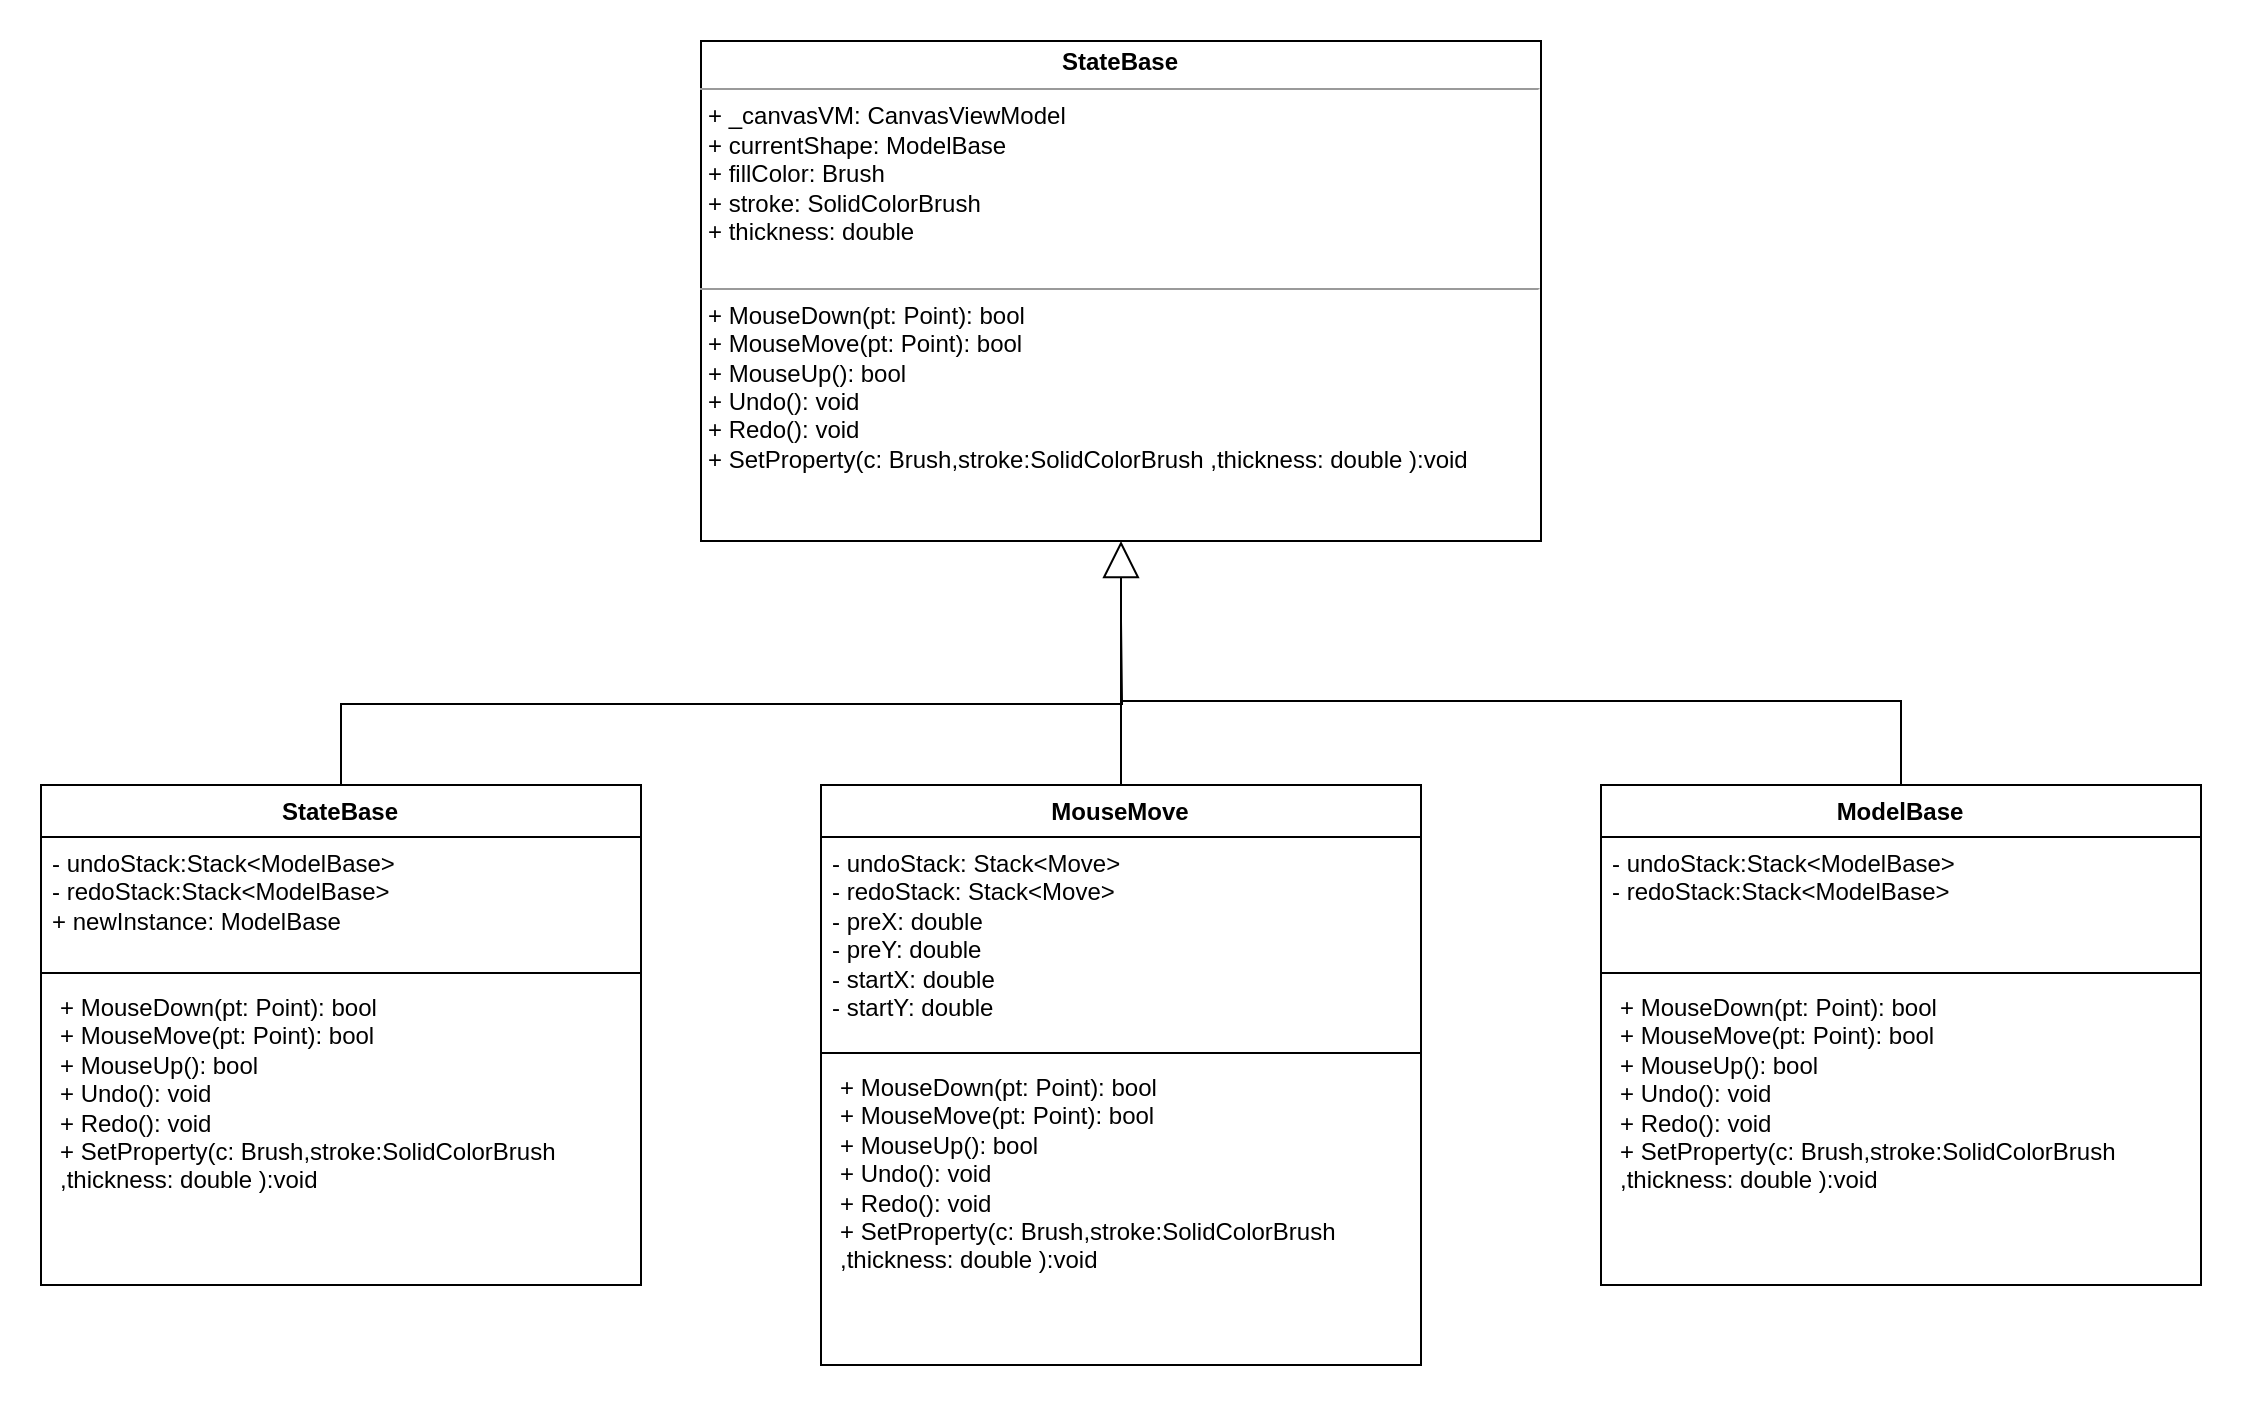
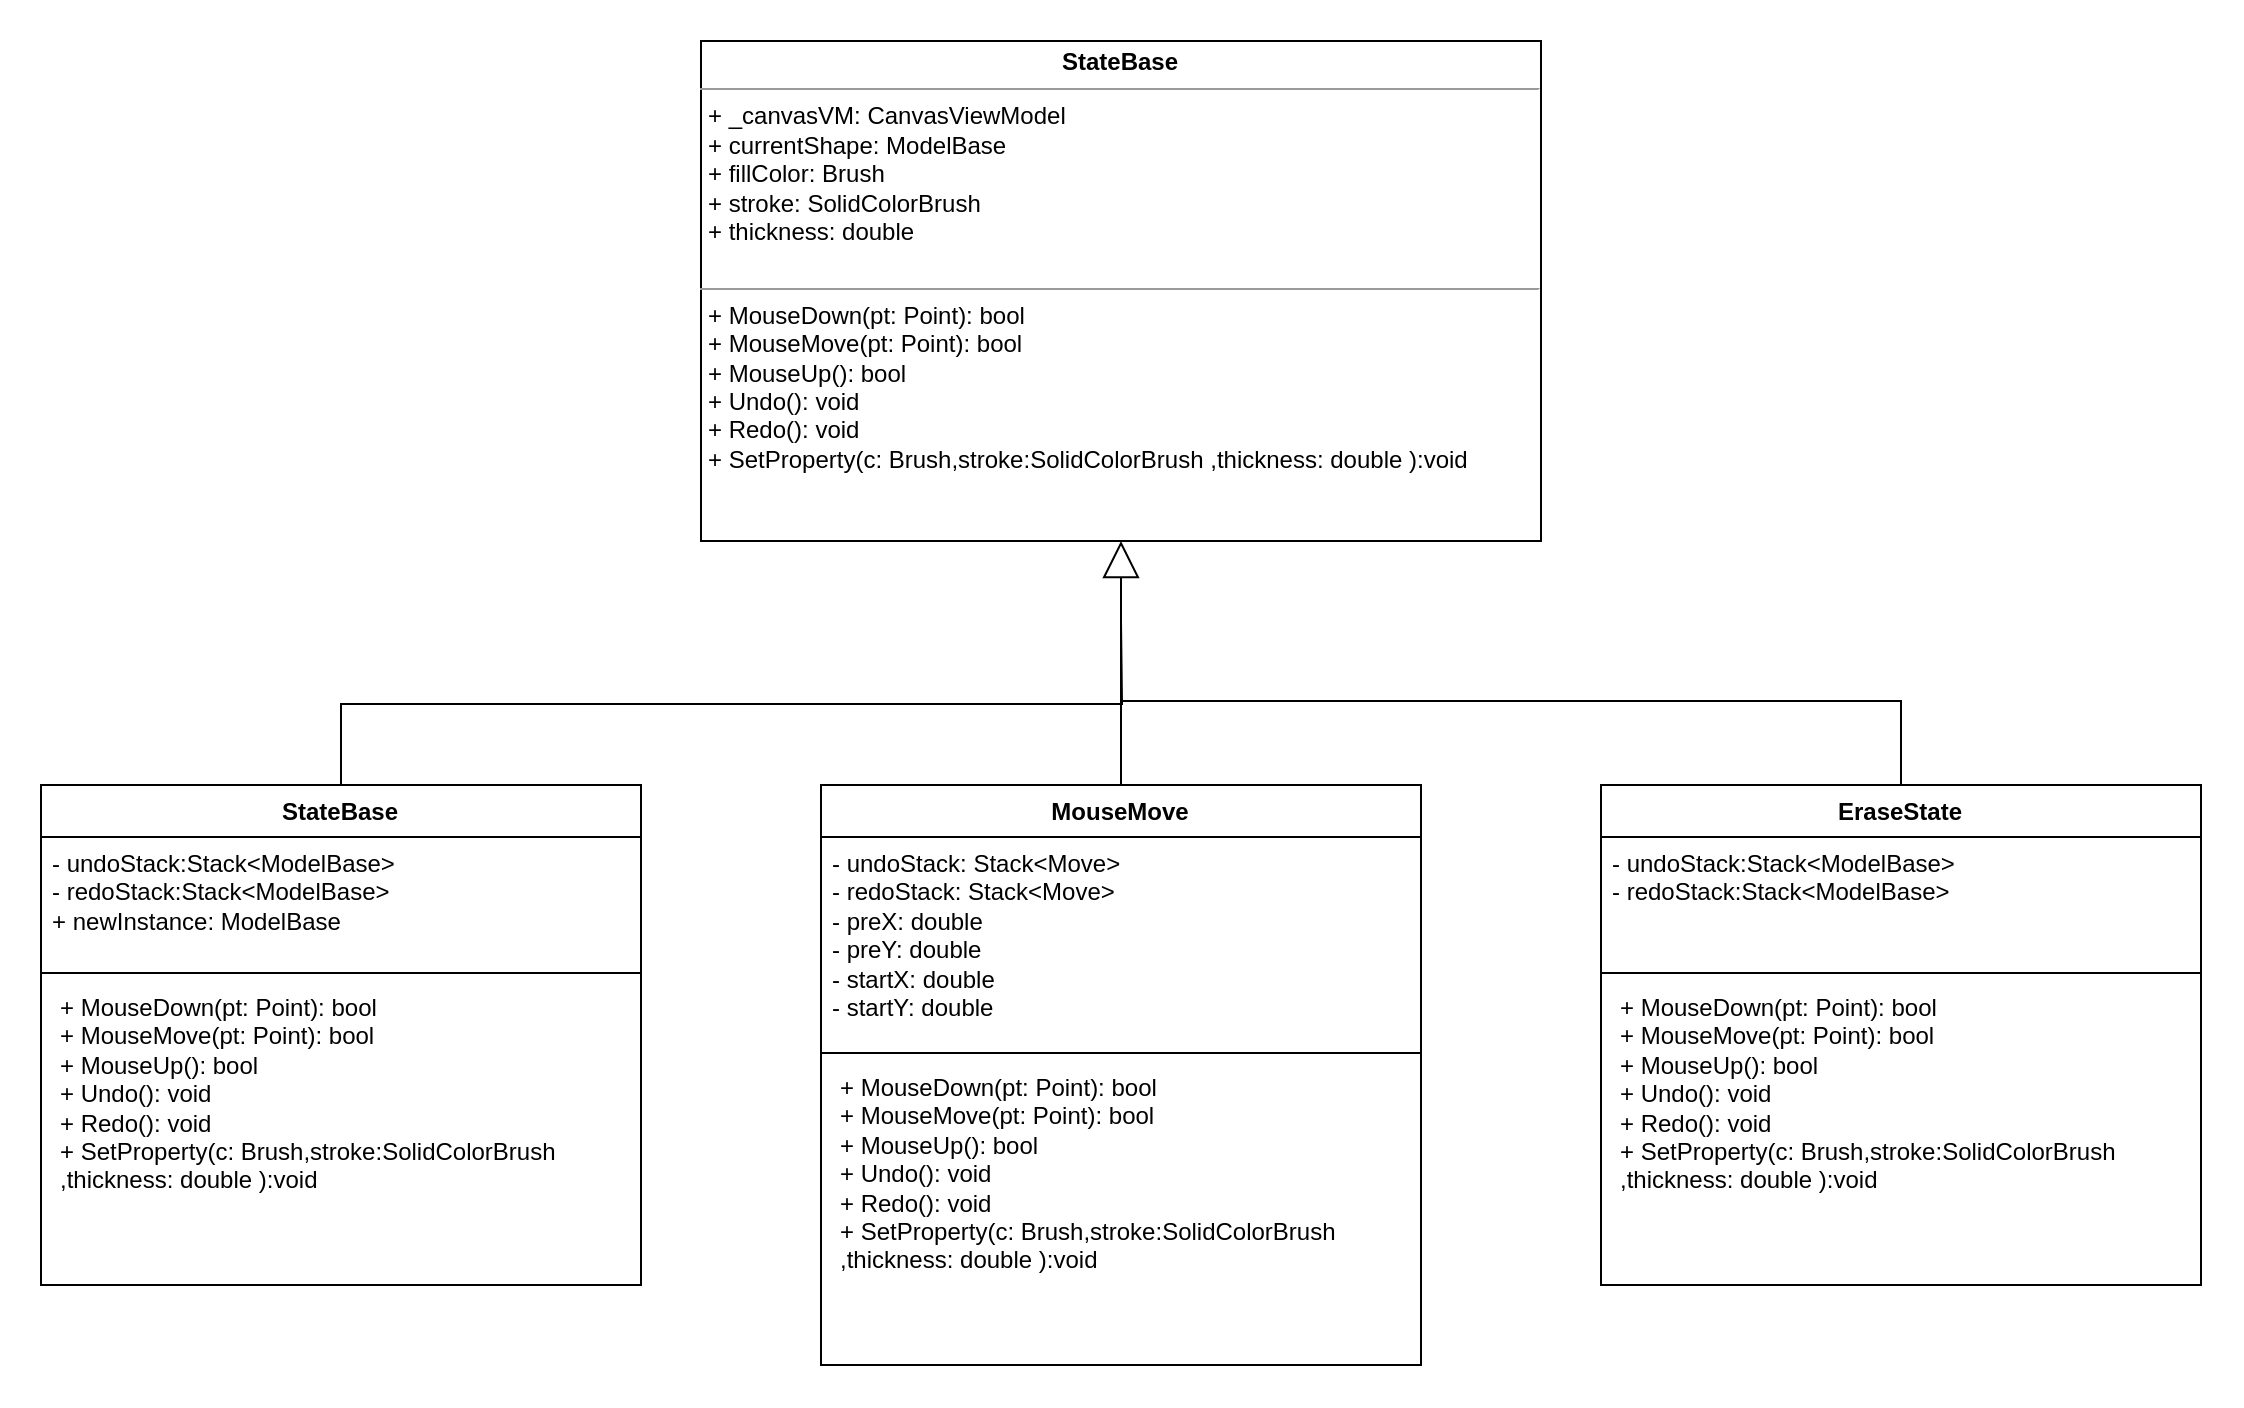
  <mxCell id="0" />
  <mxCell id="1" parent="0" />
  <mxCell id="2" value="&lt;p style=&quot;margin:0px;margin-top:4px;text-align:center;&quot;&gt;&lt;b&gt;StateBase&lt;/b&gt;&lt;/p&gt;&lt;hr size=&quot;1&quot;&gt;&lt;p style=&quot;margin:0px;margin-left:4px;&quot;&gt;+ _canvasVM: CanvasViewModel&lt;/p&gt;&lt;p style=&quot;margin:0px;margin-left:4px;&quot;&gt;+ currentShape: ModelBase&lt;br&gt;&lt;/p&gt;&lt;p style=&quot;margin:0px;margin-left:4px;&quot;&gt;+ fillColor: Brush&lt;br&gt;&lt;/p&gt;&lt;p style=&quot;margin:0px;margin-left:4px;&quot;&gt;+ stroke: SolidColorBrush&lt;br&gt;&lt;/p&gt;&lt;p style=&quot;margin:0px;margin-left:4px;&quot;&gt;+ thickness: double&lt;/p&gt;&lt;p style=&quot;margin:0px;margin-left:4px;&quot;&gt;&lt;br&gt;&lt;/p&gt;&lt;hr size=&quot;1&quot;&gt;&lt;p style=&quot;margin:0px;margin-left:4px;&quot;&gt;+ MouseDown(pt: Point): bool&lt;/p&gt;&lt;p style=&quot;margin:0px;margin-left:4px;&quot;&gt;+ MouseMove(pt: Point): bool&lt;br&gt;&lt;/p&gt;&lt;p style=&quot;margin:0px;margin-left:4px;&quot;&gt;+ MouseUp(): bool&lt;br&gt;&lt;/p&gt;&lt;p style=&quot;margin:0px;margin-left:4px;&quot;&gt;+ Undo(): void&lt;br&gt;&lt;/p&gt;&lt;p style=&quot;margin:0px;margin-left:4px;&quot;&gt;+ Redo(): void&lt;br&gt;&lt;/p&gt;&lt;p style=&quot;margin:0px;margin-left:4px;&quot;&gt;+&amp;nbsp;SetProperty(c: Brush,stroke:SolidColorBrush ,thickness: double ):void&lt;/p&gt;&lt;p style=&quot;margin:0px;margin-left:4px;&quot;&gt;&lt;br&gt;&lt;/p&gt;" style="verticalAlign=top;align=left;overflow=fill;fontSize=12;fontFamily=Helvetica;html=1;whiteSpace=wrap;" vertex="1" parent="1"><mxGeometry x="350" y="20" width="420" height="250" as="geometry" /></mxCell>
  <mxCell id="3" style="edgeStyle=orthogonalEdgeStyle;rounded=0;orthogonalLoop=1;jettySize=auto;html=1;endArrow=none;endFill=0;exitX=0.5;exitY=0;exitDx=0;exitDy=0;" edge="1" parent="1" source="7"><mxGeometry relative="1" as="geometry"><mxPoint x="560" y="310" as="targetPoint" /><mxPoint x="305" y="392" as="sourcePoint" /></mxGeometry></mxCell>
  <mxCell id="4" style="edgeStyle=orthogonalEdgeStyle;rounded=0;orthogonalLoop=1;jettySize=auto;html=1;endArrow=none;endFill=0;exitX=0.5;exitY=0;exitDx=0;exitDy=0;" edge="1" parent="1" source="15"><mxGeometry relative="1" as="geometry"><mxPoint x="560" y="290" as="targetPoint" /><Array as="points" /><mxPoint x="560" y="390" as="sourcePoint" /></mxGeometry></mxCell>
  <mxCell id="5" style="edgeStyle=orthogonalEdgeStyle;rounded=0;orthogonalLoop=1;jettySize=auto;html=1;endArrow=none;endFill=0;exitX=0.5;exitY=0;exitDx=0;exitDy=0;" edge="1" parent="1" source="11"><mxGeometry relative="1" as="geometry"><mxPoint x="560" y="290" as="targetPoint" /><Array as="points"><mxPoint x="950" y="350" /><mxPoint x="560" y="350" /></Array><mxPoint x="825" y="392" as="sourcePoint" /></mxGeometry></mxCell>
  <mxCell id="6" value="" style="endArrow=block;endSize=16;endFill=0;html=1;rounded=0;entryX=0.5;entryY=1;entryDx=0;entryDy=0;" edge="1" parent="1" target="2"><mxGeometry width="160" relative="1" as="geometry"><mxPoint x="560" y="310" as="sourcePoint" /><mxPoint x="570" y="280" as="targetPoint" /></mxGeometry></mxCell>
  <mxCell id="7" value="StateBase" style="swimlane;fontStyle=1;align=center;verticalAlign=top;childLayout=stackLayout;horizontal=1;startSize=26;horizontalStack=0;resizeParent=1;resizeParentMax=0;resizeLast=0;collapsible=1;marginBottom=0;whiteSpace=wrap;html=1;" vertex="1" parent="1"><mxGeometry x="20" y="392" width="300" height="250" as="geometry" /></mxCell>
  <mxCell id="8" value="- undoStack:Stack&amp;lt;ModelBase&amp;gt;&lt;br style=&quot;border-color: var(--border-color);&quot;&gt;- redoStack:Stack&amp;lt;ModelBase&amp;gt;&lt;br style=&quot;border-color: var(--border-color);&quot;&gt;+ newInstance: ModelBase" style="text;strokeColor=none;fillColor=none;align=left;verticalAlign=top;spacingLeft=4;spacingRight=4;overflow=hidden;rotatable=0;points=[[0,0.5],[1,0.5]];portConstraint=eastwest;whiteSpace=wrap;html=1;" vertex="1" parent="7"><mxGeometry y="26" width="300" height="64" as="geometry" /></mxCell>
  <mxCell id="9" value="" style="line;strokeWidth=1;fillColor=none;align=left;verticalAlign=middle;spacingTop=-1;spacingLeft=3;spacingRight=3;rotatable=0;labelPosition=right;points=[];portConstraint=eastwest;strokeColor=inherit;" vertex="1" parent="7"><mxGeometry y="90" width="300" height="8" as="geometry" /></mxCell>
  <mxCell id="10" value="&lt;p style=&quot;border-color: var(--border-color); margin: 0px 0px 0px 4px;&quot;&gt;+ MouseDown(pt: Point): bool&lt;/p&gt;&lt;p style=&quot;border-color: var(--border-color); margin: 0px 0px 0px 4px;&quot;&gt;+ MouseMove(pt: Point): bool&lt;br style=&quot;border-color: var(--border-color);&quot;&gt;&lt;/p&gt;&lt;p style=&quot;border-color: var(--border-color); margin: 0px 0px 0px 4px;&quot;&gt;+ MouseUp(): bool&lt;br style=&quot;border-color: var(--border-color);&quot;&gt;&lt;/p&gt;&lt;p style=&quot;border-color: var(--border-color); margin: 0px 0px 0px 4px;&quot;&gt;+ Undo(): void&lt;br style=&quot;border-color: var(--border-color);&quot;&gt;&lt;/p&gt;&lt;p style=&quot;border-color: var(--border-color); margin: 0px 0px 0px 4px;&quot;&gt;+ Redo(): void&lt;br style=&quot;border-color: var(--border-color);&quot;&gt;&lt;/p&gt;&lt;p style=&quot;border-color: var(--border-color); margin: 0px 0px 0px 4px;&quot;&gt;+&amp;nbsp;SetProperty(c: Brush,stroke:SolidColorBrush ,thickness: double ):void&lt;/p&gt;&lt;p style=&quot;border-color: var(--border-color); margin: 0px 0px 0px 4px;&quot;&gt;&lt;br style=&quot;border-color: var(--border-color);&quot;&gt;&lt;/p&gt;" style="text;strokeColor=none;fillColor=none;align=left;verticalAlign=top;spacingLeft=4;spacingRight=4;overflow=hidden;rotatable=0;points=[[0,0.5],[1,0.5]];portConstraint=eastwest;whiteSpace=wrap;html=1;" vertex="1" parent="7"><mxGeometry y="98" width="300" height="152" as="geometry" /></mxCell>
- <mxCell id="11" value="ModelBase" style="swimlane;fontStyle=1;align=center;verticalAlign=top;childLayout=stackLayout;horizontal=1;startSize=26;horizontalStack=0;resizeParent=1;resizeParentMax=0;resizeLast=0;collapsible=1;marginBottom=0;whiteSpace=wrap;html=1;" vertex="1" parent="1"><mxGeometry x="800" y="392" width="300" height="250" as="geometry" /></mxCell>
+ <mxCell id="11" value="EraseState" style="swimlane;fontStyle=1;align=center;verticalAlign=top;childLayout=stackLayout;horizontal=1;startSize=26;horizontalStack=0;resizeParent=1;resizeParentMax=0;resizeLast=0;collapsible=1;marginBottom=0;whiteSpace=wrap;html=1;" vertex="1" parent="1"><mxGeometry x="800" y="392" width="300" height="250" as="geometry" /></mxCell>
  <mxCell id="12" value="- undoStack:Stack&amp;lt;ModelBase&amp;gt;&lt;br style=&quot;border-color: var(--border-color);&quot;&gt;- redoStack:Stack&amp;lt;ModelBase&amp;gt;" style="text;strokeColor=none;fillColor=none;align=left;verticalAlign=top;spacingLeft=4;spacingRight=4;overflow=hidden;rotatable=0;points=[[0,0.5],[1,0.5]];portConstraint=eastwest;whiteSpace=wrap;html=1;" vertex="1" parent="11"><mxGeometry y="26" width="300" height="64" as="geometry" /></mxCell>
  <mxCell id="13" value="" style="line;strokeWidth=1;fillColor=none;align=left;verticalAlign=middle;spacingTop=-1;spacingLeft=3;spacingRight=3;rotatable=0;labelPosition=right;points=[];portConstraint=eastwest;strokeColor=inherit;" vertex="1" parent="11"><mxGeometry y="90" width="300" height="8" as="geometry" /></mxCell>
  <mxCell id="14" value="&lt;p style=&quot;border-color: var(--border-color); margin: 0px 0px 0px 4px;&quot;&gt;+ MouseDown(pt: Point): bool&lt;/p&gt;&lt;p style=&quot;border-color: var(--border-color); margin: 0px 0px 0px 4px;&quot;&gt;+ MouseMove(pt: Point): bool&lt;br style=&quot;border-color: var(--border-color);&quot;&gt;&lt;/p&gt;&lt;p style=&quot;border-color: var(--border-color); margin: 0px 0px 0px 4px;&quot;&gt;+ MouseUp(): bool&lt;br style=&quot;border-color: var(--border-color);&quot;&gt;&lt;/p&gt;&lt;p style=&quot;border-color: var(--border-color); margin: 0px 0px 0px 4px;&quot;&gt;+ Undo(): void&lt;br style=&quot;border-color: var(--border-color);&quot;&gt;&lt;/p&gt;&lt;p style=&quot;border-color: var(--border-color); margin: 0px 0px 0px 4px;&quot;&gt;+ Redo(): void&lt;br style=&quot;border-color: var(--border-color);&quot;&gt;&lt;/p&gt;&lt;p style=&quot;border-color: var(--border-color); margin: 0px 0px 0px 4px;&quot;&gt;+&amp;nbsp;SetProperty(c: Brush,stroke:SolidColorBrush ,thickness: double ):void&lt;/p&gt;&lt;p style=&quot;border-color: var(--border-color); margin: 0px 0px 0px 4px;&quot;&gt;&lt;br style=&quot;border-color: var(--border-color);&quot;&gt;&lt;/p&gt;" style="text;strokeColor=none;fillColor=none;align=left;verticalAlign=top;spacingLeft=4;spacingRight=4;overflow=hidden;rotatable=0;points=[[0,0.5],[1,0.5]];portConstraint=eastwest;whiteSpace=wrap;html=1;" vertex="1" parent="11"><mxGeometry y="98" width="300" height="152" as="geometry" /></mxCell>
  <mxCell id="15" value="MouseMove" style="swimlane;fontStyle=1;align=center;verticalAlign=top;childLayout=stackLayout;horizontal=1;startSize=26;horizontalStack=0;resizeParent=1;resizeParentMax=0;resizeLast=0;collapsible=1;marginBottom=0;whiteSpace=wrap;html=1;" vertex="1" parent="1"><mxGeometry x="410" y="392" width="300" height="290" as="geometry" /></mxCell>
  <mxCell id="16" value="- undoStack: Stack&amp;lt;Move&amp;gt;&lt;br style=&quot;border-color: var(--border-color);&quot;&gt;- redoStack: Stack&amp;lt;Move&amp;gt;&lt;br style=&quot;border-color: var(--border-color);&quot;&gt;- preX: double&lt;br style=&quot;border-color: var(--border-color);&quot;&gt;- preY: double&lt;br style=&quot;border-color: var(--border-color);&quot;&gt;- startX: double&lt;br style=&quot;border-color: var(--border-color);&quot;&gt;- startY: double" style="text;strokeColor=none;fillColor=none;align=left;verticalAlign=top;spacingLeft=4;spacingRight=4;overflow=hidden;rotatable=0;points=[[0,0.5],[1,0.5]];portConstraint=eastwest;whiteSpace=wrap;html=1;" vertex="1" parent="15"><mxGeometry y="26" width="300" height="104" as="geometry" /></mxCell>
  <mxCell id="17" value="" style="line;strokeWidth=1;fillColor=none;align=left;verticalAlign=middle;spacingTop=-1;spacingLeft=3;spacingRight=3;rotatable=0;labelPosition=right;points=[];portConstraint=eastwest;strokeColor=inherit;" vertex="1" parent="15"><mxGeometry y="130" width="300" height="8" as="geometry" /></mxCell>
  <mxCell id="18" value="&lt;p style=&quot;border-color: var(--border-color); margin: 0px 0px 0px 4px;&quot;&gt;+ MouseDown(pt: Point): bool&lt;/p&gt;&lt;p style=&quot;border-color: var(--border-color); margin: 0px 0px 0px 4px;&quot;&gt;+ MouseMove(pt: Point): bool&lt;br style=&quot;border-color: var(--border-color);&quot;&gt;&lt;/p&gt;&lt;p style=&quot;border-color: var(--border-color); margin: 0px 0px 0px 4px;&quot;&gt;+ MouseUp(): bool&lt;br style=&quot;border-color: var(--border-color);&quot;&gt;&lt;/p&gt;&lt;p style=&quot;border-color: var(--border-color); margin: 0px 0px 0px 4px;&quot;&gt;+ Undo(): void&lt;br style=&quot;border-color: var(--border-color);&quot;&gt;&lt;/p&gt;&lt;p style=&quot;border-color: var(--border-color); margin: 0px 0px 0px 4px;&quot;&gt;+ Redo(): void&lt;br style=&quot;border-color: var(--border-color);&quot;&gt;&lt;/p&gt;&lt;p style=&quot;border-color: var(--border-color); margin: 0px 0px 0px 4px;&quot;&gt;+&amp;nbsp;SetProperty(c: Brush,stroke:SolidColorBrush ,thickness: double ):void&lt;/p&gt;&lt;p style=&quot;border-color: var(--border-color); margin: 0px 0px 0px 4px;&quot;&gt;&lt;br style=&quot;border-color: var(--border-color);&quot;&gt;&lt;/p&gt;" style="text;strokeColor=none;fillColor=none;align=left;verticalAlign=top;spacingLeft=4;spacingRight=4;overflow=hidden;rotatable=0;points=[[0,0.5],[1,0.5]];portConstraint=eastwest;whiteSpace=wrap;html=1;" vertex="1" parent="15"><mxGeometry y="138" width="300" height="152" as="geometry" /></mxCell>
